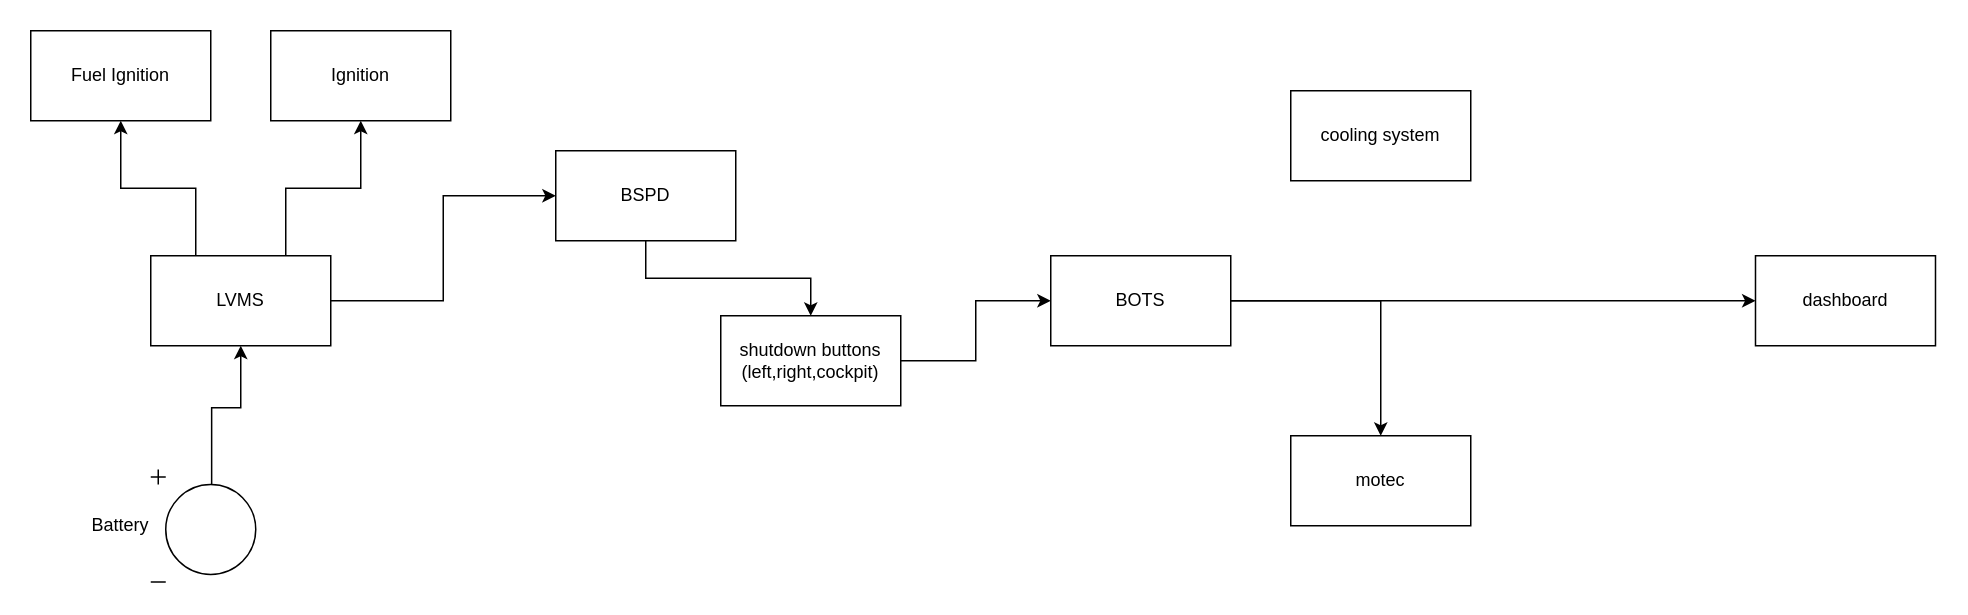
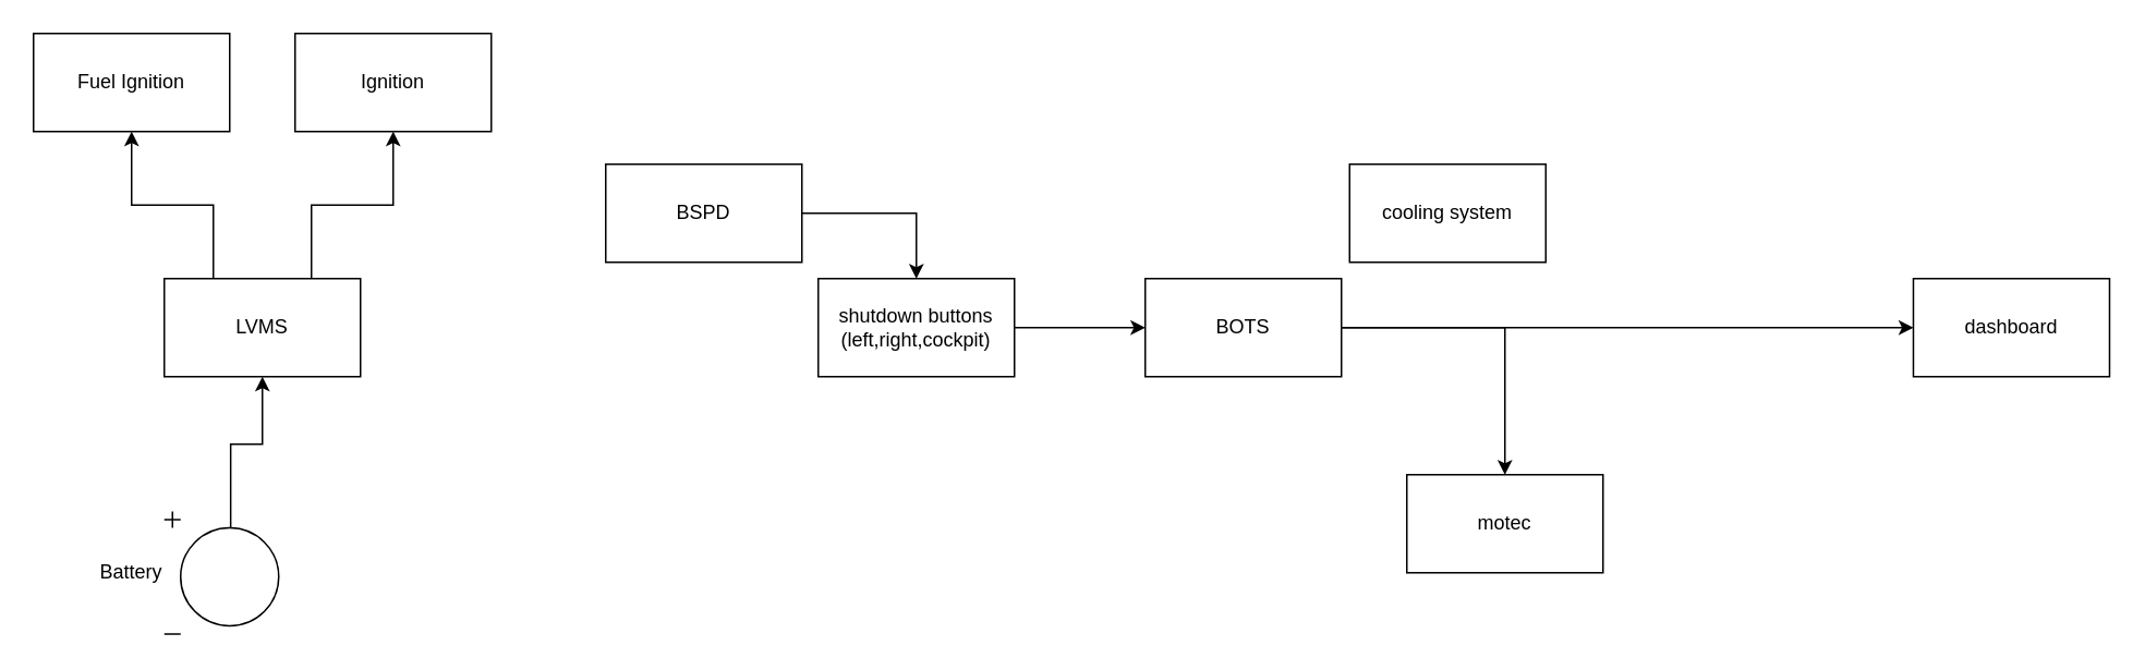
  <mxCell id="0" />
  <mxCell id="1" parent="0" />
- <mxCell id="2" style="edgeStyle=orthogonalEdgeStyle;rounded=0;orthogonalLoop=1;jettySize=auto;html=1;exitX=1;exitY=0.5;exitDx=0;exitDy=0;entryX=0;entryY=0.5;entryDx=0;entryDy=0;" edge="1" parent="1" source="5" target="9"><mxGeometry relative="1" as="geometry" /></mxCell>
  <mxCell id="3" value="" style="edgeStyle=orthogonalEdgeStyle;rounded=0;orthogonalLoop=1;jettySize=auto;html=1;exitX=0.75;exitY=0;exitDx=0;exitDy=0;" edge="1" parent="1" source="5" target="7"><mxGeometry relative="1" as="geometry" /></mxCell>
  <mxCell id="4" value="" style="edgeStyle=orthogonalEdgeStyle;rounded=0;orthogonalLoop=1;jettySize=auto;html=1;exitX=0.25;exitY=0;exitDx=0;exitDy=0;" edge="1" parent="1" source="5" target="6"><mxGeometry relative="1" as="geometry" /></mxCell>
  <mxCell id="5" value="LVMS" style="rounded=0;whiteSpace=wrap;html=1;" vertex="1" parent="1"><mxGeometry x="100" y="170" width="120" height="60" as="geometry" /></mxCell>
  <mxCell id="6" value="Fuel Ignition" style="rounded=0;whiteSpace=wrap;html=1;" vertex="1" parent="1"><mxGeometry x="20" y="20" width="120" height="60" as="geometry" /></mxCell>
  <mxCell id="7" value="Ignition" style="rounded=0;whiteSpace=wrap;html=1;" vertex="1" parent="1"><mxGeometry x="180" y="20" width="120" height="60" as="geometry" /></mxCell>
  <mxCell id="8" value="" style="edgeStyle=orthogonalEdgeStyle;rounded=0;orthogonalLoop=1;jettySize=auto;html=1;" edge="1" parent="1" source="9" target="11"><mxGeometry relative="1" as="geometry" /></mxCell>
  <mxCell id="9" value="BSPD" style="rounded=0;whiteSpace=wrap;html=1;" vertex="1" parent="1"><mxGeometry x="370" y="100" width="120" height="60" as="geometry" /></mxCell>
  <mxCell id="10" value="" style="edgeStyle=orthogonalEdgeStyle;rounded=0;orthogonalLoop=1;jettySize=auto;html=1;" edge="1" parent="1" source="11" target="14"><mxGeometry relative="1" as="geometry" /></mxCell>
- <mxCell id="11" value="shutdown buttons (left,right,cockpit)" style="rounded=0;whiteSpace=wrap;html=1;" vertex="1" parent="1"><mxGeometry x="480" y="210" width="120" height="60" as="geometry" /></mxCell>
+ <mxCell id="11" value="shutdown buttons (left,right,cockpit)" style="rounded=0;whiteSpace=wrap;html=1;" vertex="1" parent="1"><mxGeometry x="500" y="170" width="120" height="60" as="geometry" /></mxCell>
  <mxCell id="12" value="" style="edgeStyle=orthogonalEdgeStyle;rounded=0;orthogonalLoop=1;jettySize=auto;html=1;" edge="1" parent="1" source="14" target="17"><mxGeometry relative="1" as="geometry" /></mxCell>
  <mxCell id="13" value="" style="edgeStyle=orthogonalEdgeStyle;rounded=0;orthogonalLoop=1;jettySize=auto;html=1;exitX=1;exitY=0.5;exitDx=0;exitDy=0;" edge="1" parent="1" source="14" target="16"><mxGeometry relative="1" as="geometry" /></mxCell>
  <mxCell id="14" value="BOTS" style="rounded=0;whiteSpace=wrap;html=1;" vertex="1" parent="1"><mxGeometry x="700" y="170" width="120" height="60" as="geometry" /></mxCell>
- <mxCell id="15" value="cooling system&lt;br&gt;" style="rounded=0;whiteSpace=wrap;html=1;" vertex="1" parent="1"><mxGeometry x="860" y="60" width="120" height="60" as="geometry" /></mxCell>
+ <mxCell id="15" value="cooling system&lt;br&gt;" style="rounded=0;whiteSpace=wrap;html=1;" vertex="1" parent="1"><mxGeometry x="825" y="100" width="120" height="60" as="geometry" /></mxCell>
  <mxCell id="16" value="motec" style="rounded=0;whiteSpace=wrap;html=1;" vertex="1" parent="1"><mxGeometry x="860" y="290" width="120" height="60" as="geometry" /></mxCell>
  <mxCell id="17" value="dashboard" style="rounded=0;whiteSpace=wrap;html=1;" vertex="1" parent="1"><mxGeometry x="1169.833" y="170" width="120" height="60" as="geometry" /></mxCell>
  <mxCell id="18" style="edgeStyle=orthogonalEdgeStyle;rounded=0;orthogonalLoop=1;jettySize=auto;html=1;exitX=0.58;exitY=0.135;exitDx=0;exitDy=0;exitPerimeter=0;entryX=0.5;entryY=1;entryDx=0;entryDy=0;" edge="1" parent="1" source="19" target="5"><mxGeometry relative="1" as="geometry" /></mxCell>
  <mxCell id="19" value="Battery&lt;br&gt;" style="pointerEvents=1;verticalLabelPosition=middle;shadow=0;dashed=0;align=right;html=1;verticalAlign=middle;shape=mxgraph.electrical.signal_sources.dc_source_1;labelPosition=left;" vertex="1" parent="1"><mxGeometry x="100" y="312.5" width="70" height="75" as="geometry" /></mxCell>
